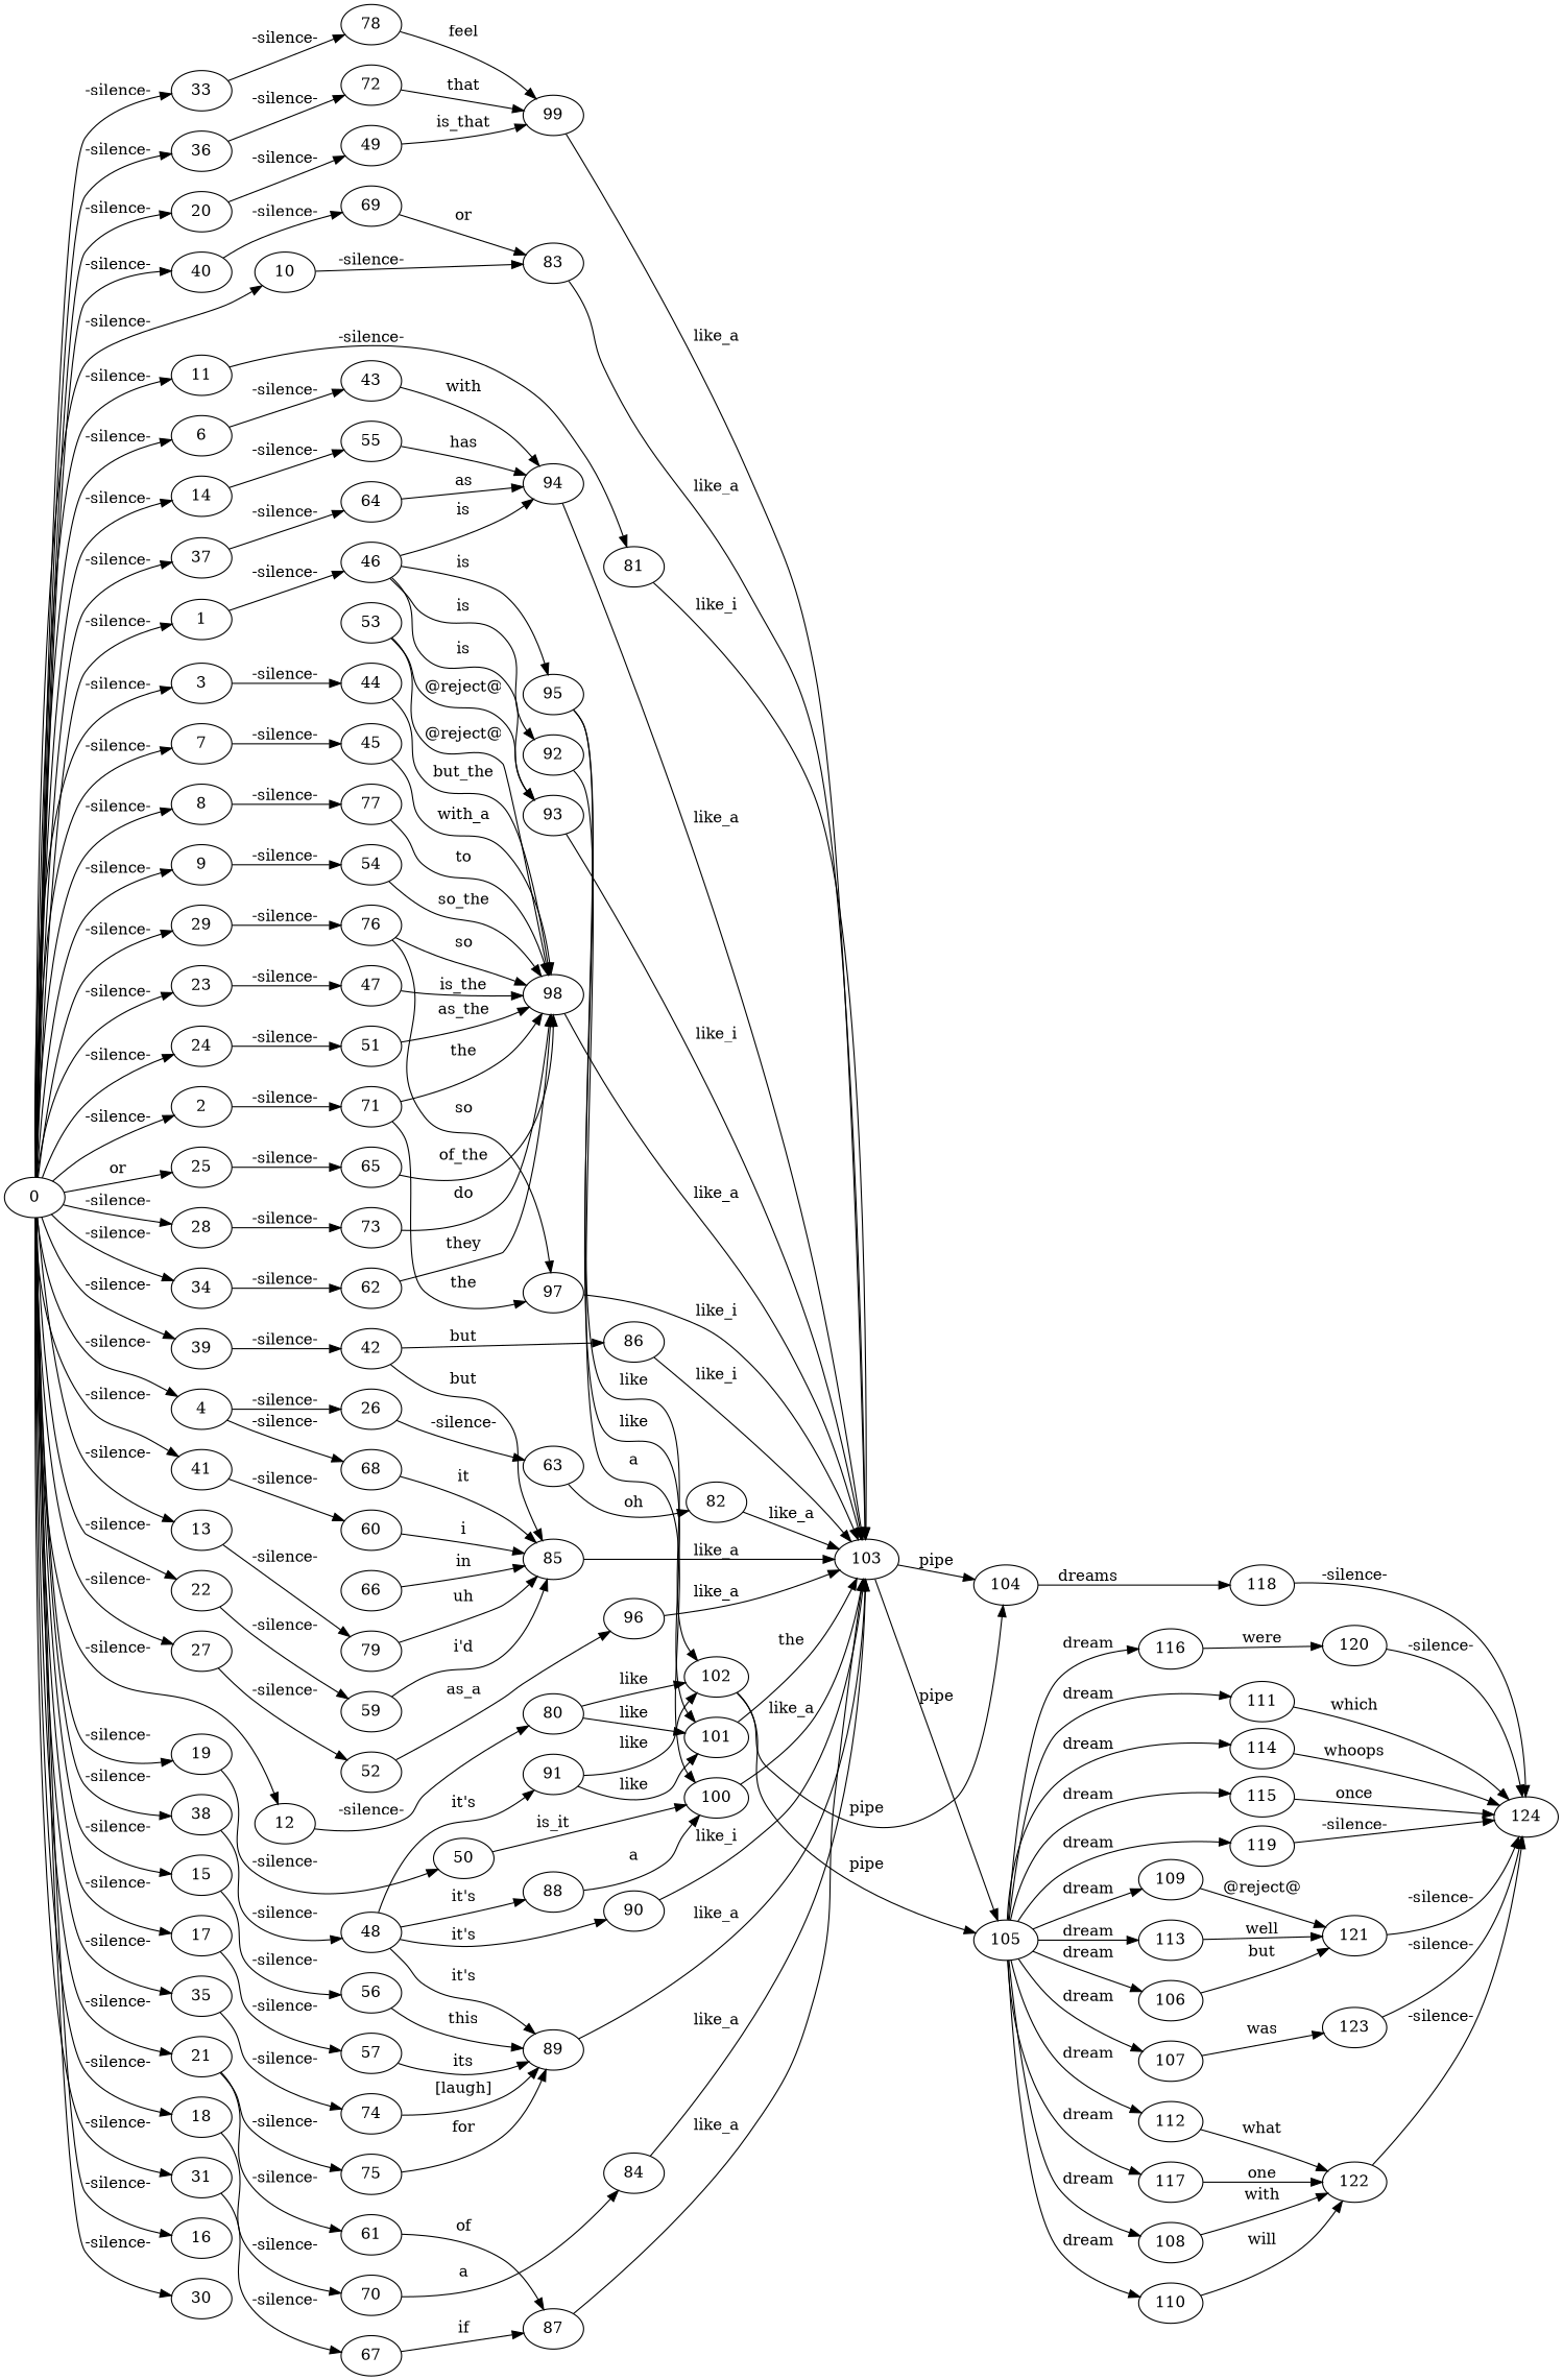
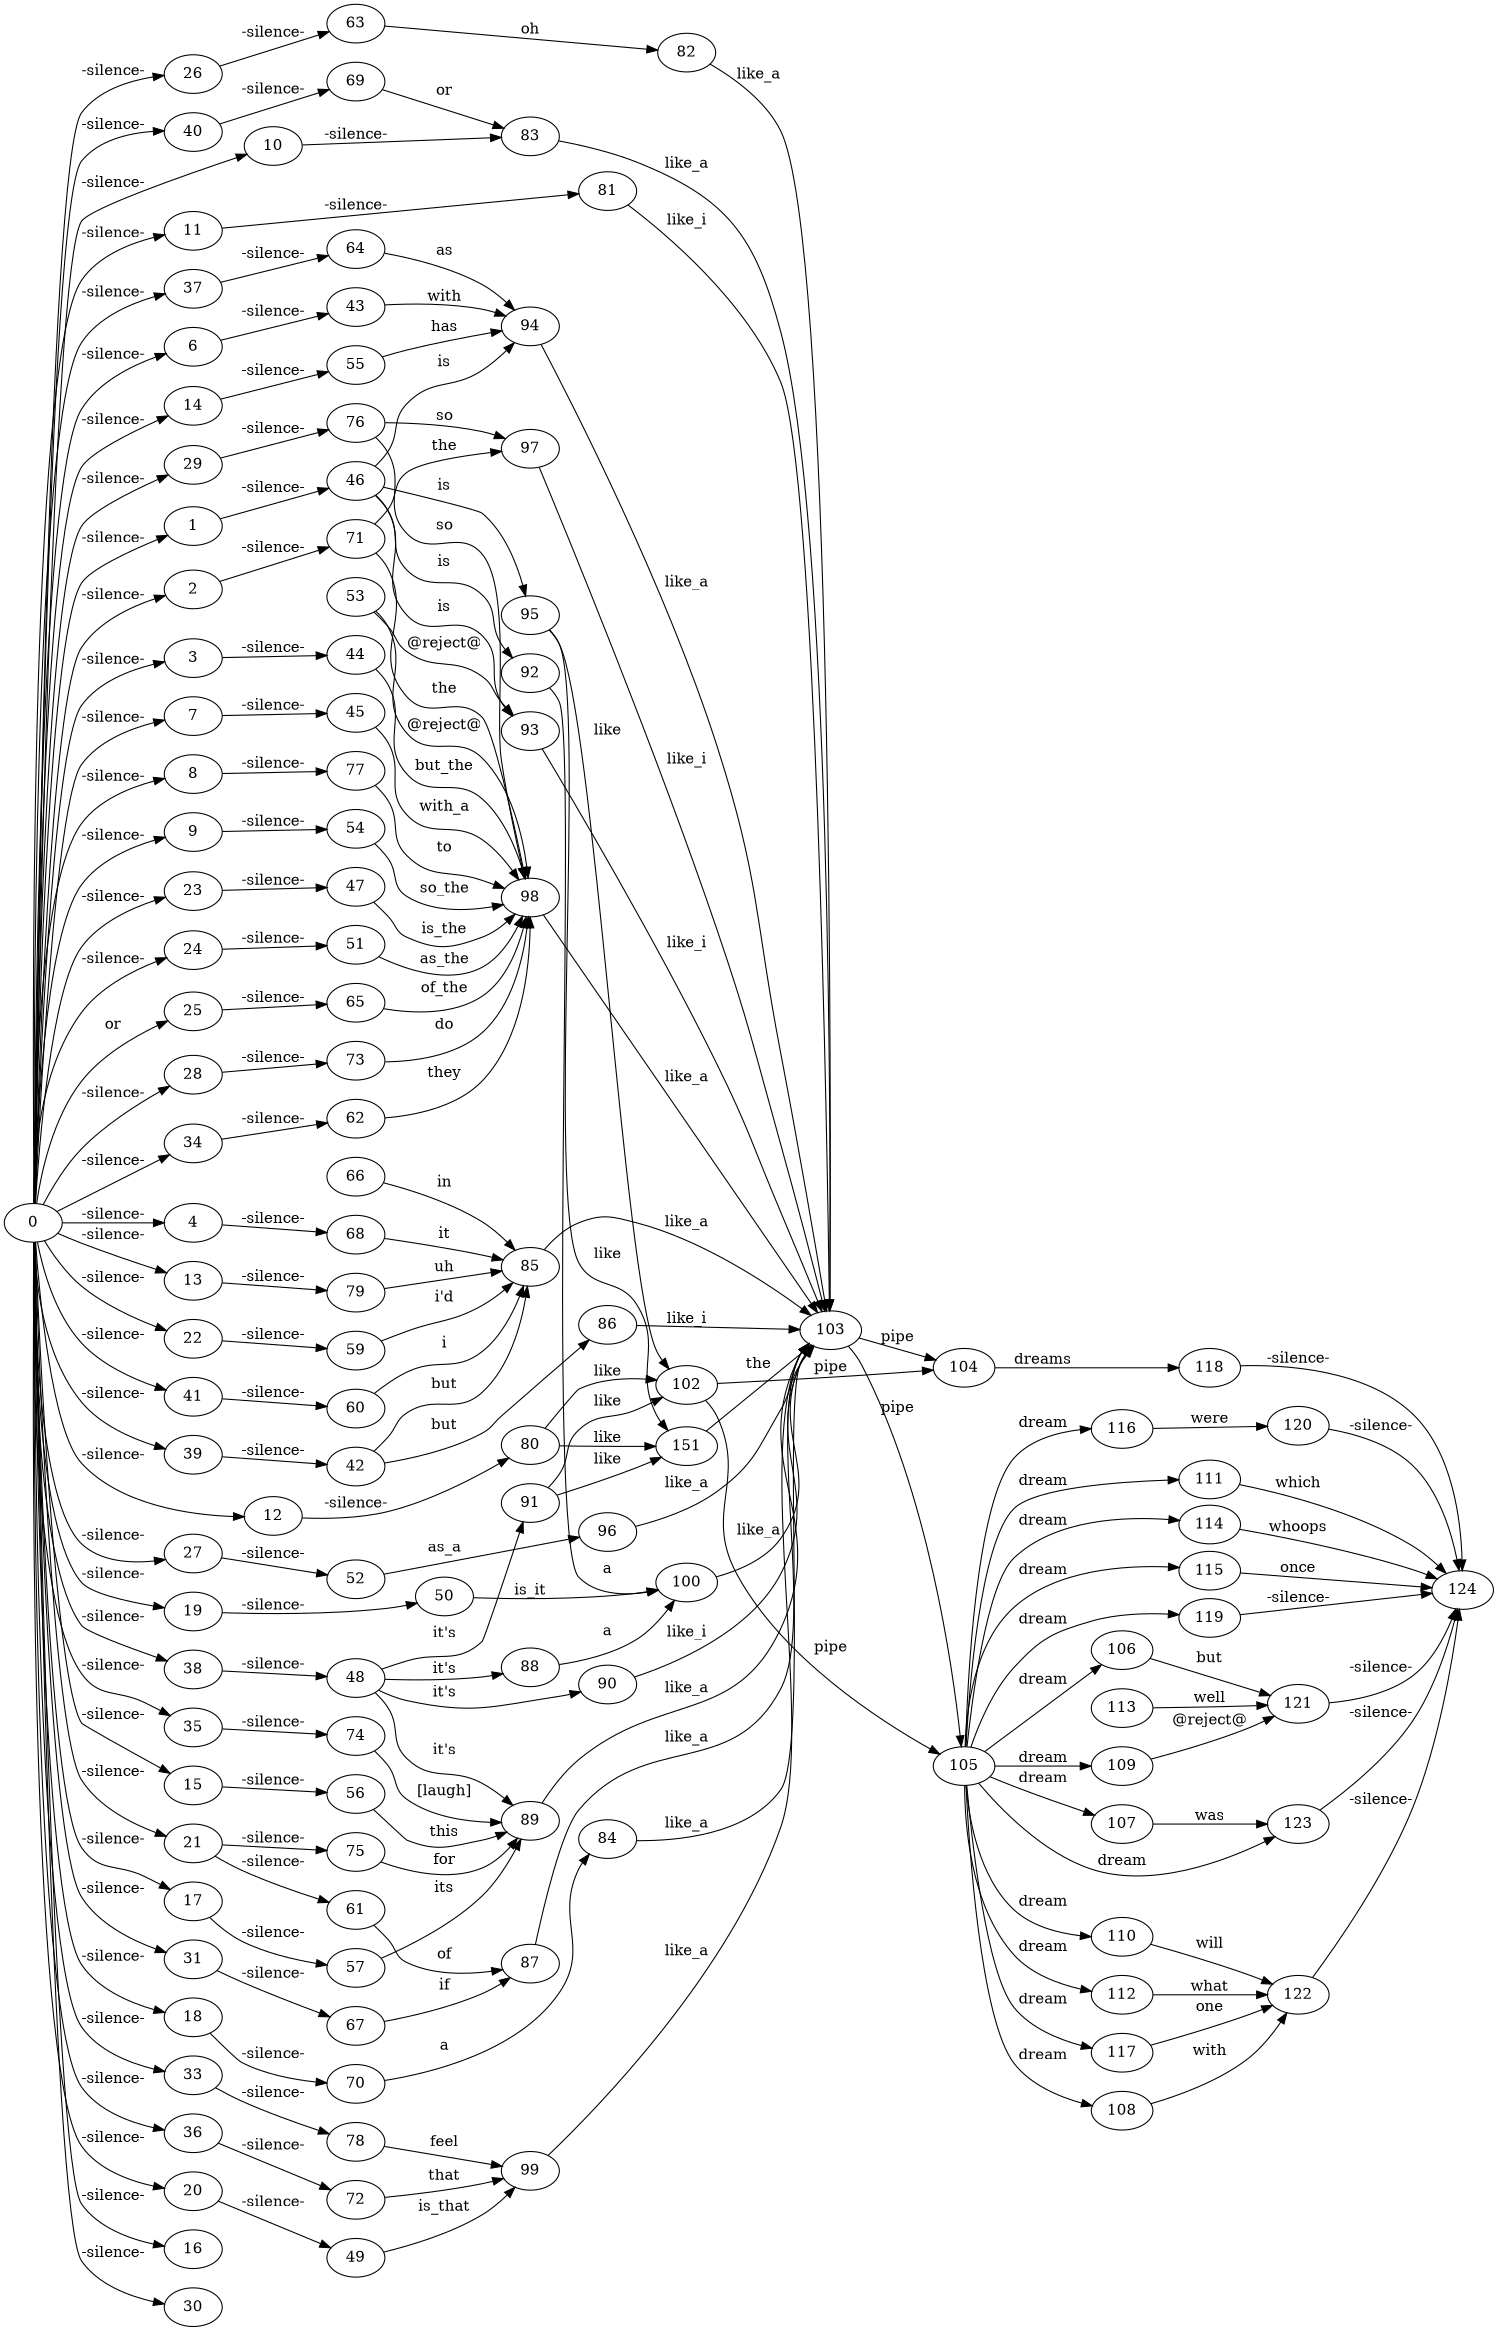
  digraph {
    rankdir=LR
    0
    1
    2
    3
    4
    6
    7
    8
    9
    10
    11
    12
    13
    14
    15
    16
    17
    18
    19
    20
    21
    22
    23
    24
    25
    26
    27
    28
    29
    30
    31
    33
    34
    35
    36
    37
    38
    39
    40
    41
    46
    71
    44
    68
    43
    45
    77
    54
    83
    81
    80
    79
    55
    56
    57
    70
    50
    49
    61
    75
    59
    47
    51
    65
    63
    52
    73
    76
    67
    78
    62
    74
    72
    64
    48
    42
    69
    60
    94
    92
    93
    95
    98
    97
    85
    66
    103
-   101
+   101 [label=151]
    102
    89
    84
    100
    99
    87
    82
    96
    53
    88
    90
    91
    86
    104
    105
    118
    106
    107
    108
    109
    110
    111
    112
    113
    114
    115
    116
    117
    119
    124
    121
    123
    122
    120
    0 -> 1 [label="-silence-"]
    0 -> 2 [label="-silence-"]
    0 -> 3 [label="-silence-"]
    0 -> 4 [label="-silence-"]
    0 -> 6 [label="-silence-"]
    0 -> 7 [label="-silence-"]
    0 -> 8 [label="-silence-"]
    0 -> 9 [label="-silence-"]
    0 -> 10 [label="-silence-"]
    0 -> 11 [label="-silence-"]
    0 -> 12 [label="-silence-"]
    0 -> 13 [label="-silence-"]
    0 -> 14 [label="-silence-"]
    0 -> 15 [label="-silence-"]
    0 -> 16 [label="-silence-"]
    0 -> 17 [label="-silence-"]
    0 -> 18 [label="-silence-"]
    0 -> 19 [label="-silence-"]
    0 -> 20 [label="-silence-"]
    0 -> 21 [label="-silence-"]
    0 -> 22 [label="-silence-"]
    0 -> 23 [label="-silence-"]
    0 -> 24 [label="-silence-"]
    0 -> 25 [label=or]
-   4 -> 26 [label="-silence-"]
+   0 -> 26 [label="-silence-"]
    0 -> 27 [label="-silence-"]
    0 -> 28 [label="-silence-"]
    0 -> 29 [label="-silence-"]
    0 -> 30 [label="-silence-"]
    0 -> 31 [label="-silence-"]
    0 -> 33 [label="-silence-"]
    0 -> 34 [label="-silence-"]
    0 -> 35 [label="-silence-"]
    0 -> 36 [label="-silence-"]
    0 -> 37 [label="-silence-"]
    0 -> 38 [label="-silence-"]
    0 -> 39 [label="-silence-"]
    0 -> 40 [label="-silence-"]
    0 -> 41 [label="-silence-"]
    1 -> 46 [label="-silence-"]
    2 -> 71 [label="-silence-"]
    3 -> 44 [label="-silence-"]
    4 -> 68 [label="-silence-"]
    6 -> 43 [label="-silence-"]
    7 -> 45 [label="-silence-"]
    8 -> 77 [label="-silence-"]
    9 -> 54 [label="-silence-"]
    10 -> 83 [label="-silence-"]
    11 -> 81 [label="-silence-"]
    12 -> 80 [label="-silence-"]
    13 -> 79 [label="-silence-"]
    14 -> 55 [label="-silence-"]
    15 -> 56 [label="-silence-"]
    17 -> 57 [label="-silence-"]
    18 -> 70 [label="-silence-"]
    19 -> 50 [label="-silence-"]
    20 -> 49 [label="-silence-"]
    21 -> 61 [label="-silence-"]
    21 -> 75 [label="-silence-"]
    22 -> 59 [label="-silence-"]
    23 -> 47 [label="-silence-"]
    24 -> 51 [label="-silence-"]
    25 -> 65 [label="-silence-"]
    26 -> 63 [label="-silence-"]
    27 -> 52 [label="-silence-"]
    28 -> 73 [label="-silence-"]
    29 -> 76 [label="-silence-"]
    31 -> 67 [label="-silence-"]
    33 -> 78 [label="-silence-"]
    34 -> 62 [label="-silence-"]
    35 -> 74 [label="-silence-"]
    36 -> 72 [label="-silence-"]
    37 -> 64 [label="-silence-"]
    38 -> 48 [label="-silence-"]
    39 -> 42 [label="-silence-"]
    40 -> 69 [label="-silence-"]
    41 -> 60 [label="-silence-"]
    46 -> 94 [label=is]
    46 -> 92 [label=is]
    46 -> 93 [label=is]
    46 -> 95 [label=is]
    71 -> 98 [label=the]
    71 -> 97 [label=the]
    44 -> 98 [label=but_the]
    68 -> 85 [label=it]
    43 -> 94 [label=with]
    45 -> 98 [label=with_a]
    77 -> 98 [label=to]
    54 -> 98 [label=so_the]
    83 -> 103 [label=like_a]
    81 -> 103 [label=like_i]
    80 -> 101 [label=like]
    80 -> 102 [label=like]
    79 -> 85 [label=uh]
    55 -> 94 [label=has]
    56 -> 89 [label=this]
    57 -> 89 [label=its]
    70 -> 84 [label=a]
    50 -> 100 [label=is_it]
    49 -> 99 [label=is_that]
    61 -> 87 [label=of]
    75 -> 89 [label=for]
    59 -> 85 [label="i'd"]
    47 -> 98 [label=is_the]
    51 -> 98 [label=as_the]
    65 -> 98 [label=of_the]
    63 -> 82 [label=oh]
    52 -> 96 [label=as_a]
    73 -> 98 [label=do]
    76 -> 98 [label=so]
    76 -> 97 [label=so]
    67 -> 87 [label=if]
    78 -> 99 [label=feel]
    62 -> 98 [label=they]
    74 -> 89 [label="[laugh]"]
    72 -> 99 [label=that]
    64 -> 94 [label=as]
    48 -> 89 [label="it's"]
    48 -> 88 [label="it's"]
    48 -> 90 [label="it's"]
    48 -> 91 [label="it's"]
    42 -> 85 [label=but]
    42 -> 86 [label=but]
    69 -> 83 [label=or]
    60 -> 85 [label=i]
    94 -> 103 [label=like_a]
    92 -> 100 [label=a]
    93 -> 103 [label=like_i]
    95 -> 101 [label=like]
    95 -> 102 [label=like]
    98 -> 103 [label=like_a]
    97 -> 103 [label=like_i]
    85 -> 103 [label=like_a]
    66 -> 85 [label=in]
    103 -> 104 [label=pipe]
    103 -> 105 [label=pipe]
    101 -> 103 [label=the]
    102 -> 104 [label=pipe]
    102 -> 105 [label=pipe]
    89 -> 103 [label=like_a]
    84 -> 103 [label=like_a]
    100 -> 103 [label=like_a]
    99 -> 103 [label=like_a]
    87 -> 103 [label=like_a]
    82 -> 103 [label=like_a]
    96 -> 103 [label=like_a]
    53 -> 93 [label="@reject@"]
    53 -> 98 [label="@reject@"]
    88 -> 100 [label=a]
    90 -> 103 [label=like_i]
    91 -> 101 [label=like]
    91 -> 102 [label=like]
    86 -> 103 [label=like_i]
    104 -> 118 [label=dreams]
    105 -> 106 [label=dream]
    105 -> 107 [label=dream]
    105 -> 108 [label=dream]
    105 -> 109 [label=dream]
    105 -> 110 [label=dream]
    105 -> 111 [label=dream]
    105 -> 112 [label=dream]
-   105 -> 113 [label=dream]
+   105 -> 123 [label=dream]
    105 -> 114 [label=dream]
    105 -> 115 [label=dream]
    105 -> 116 [label=dream]
    105 -> 117 [label=dream]
    105 -> 119 [label=dream]
    118 -> 124 [label="-silence-"]
    106 -> 121 [label=but]
    107 -> 123 [label=was]
    108 -> 122 [label=with]
    109 -> 121 [label="@reject@"]
    110 -> 122 [label=will]
    111 -> 124 [label=which]
    112 -> 122 [label=what]
    113 -> 121 [label=well]
    114 -> 124 [label=whoops]
    115 -> 124 [label=once]
    116 -> 120 [label=were]
    117 -> 122 [label=one]
    119 -> 124 [label="-silence-"]
    121 -> 124 [label="-silence-"]
    123 -> 124 [label="-silence-"]
    122 -> 124 [label="-silence-"]
    120 -> 124 [label="-silence-"]
  }
